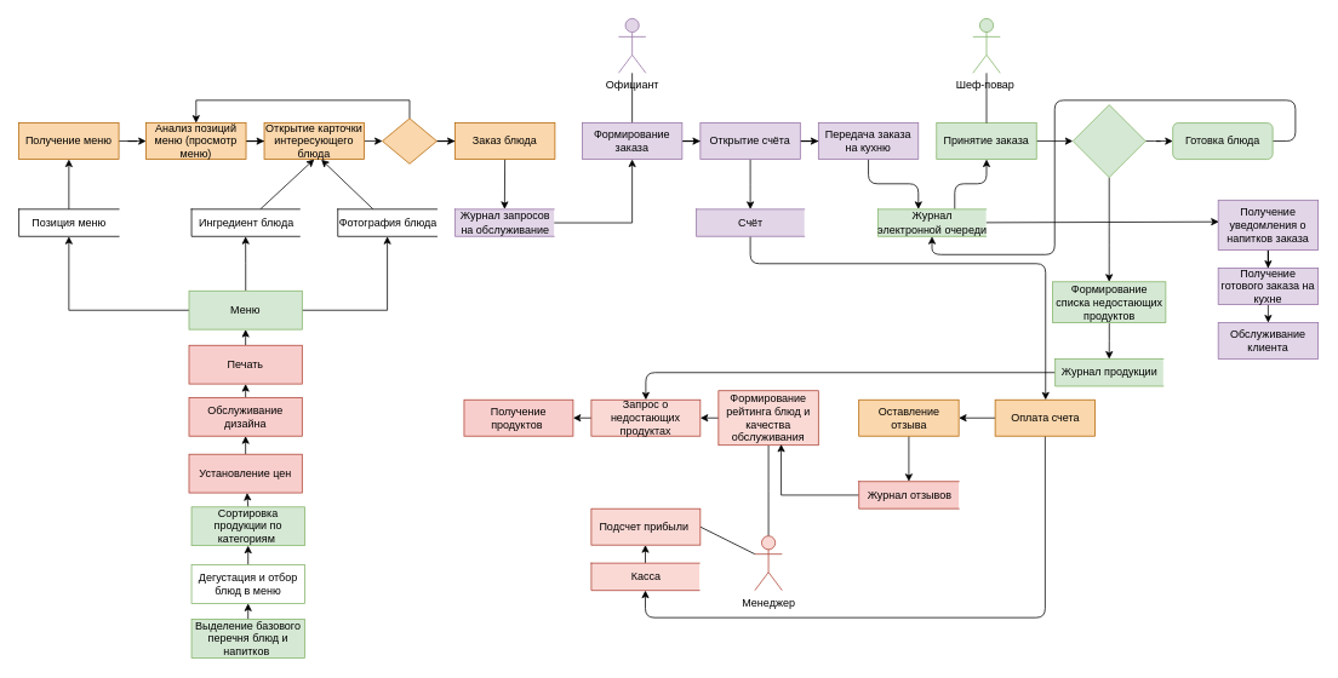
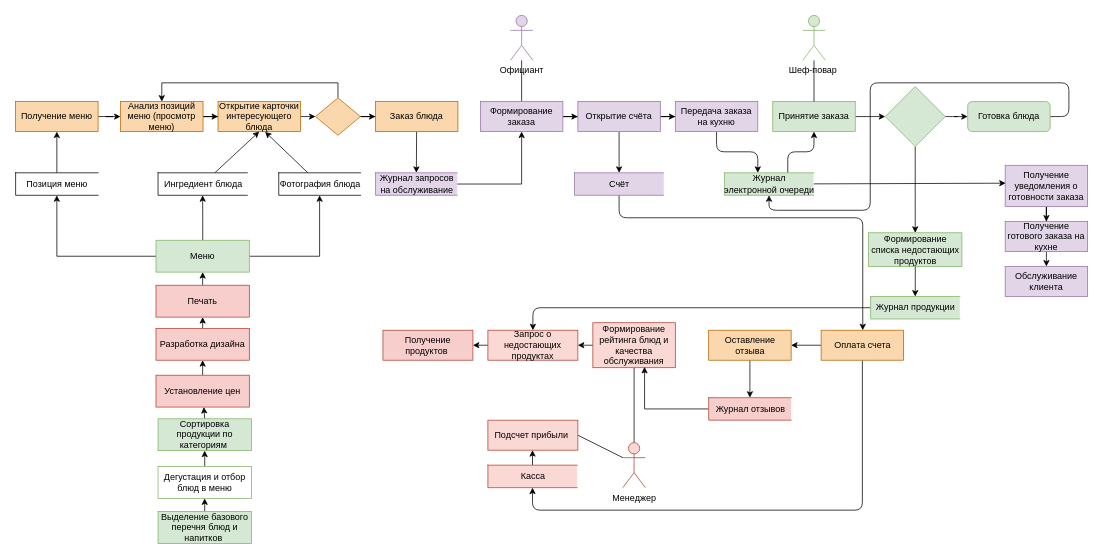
  <mxCell id="0" />
  <mxCell id="1" parent="0" />
  <mxCell id="2" value="" style="edgeStyle=orthogonalEdgeStyle;rounded=0;orthogonalLoop=1;jettySize=auto;html=1;endArrow=classic;endFill=1;strokeColor=default;" parent="1" source="3" target="5" edge="1"><mxGeometry relative="1" as="geometry" /></mxCell>
  <mxCell id="3" value="Получение меню" style="rounded=0;whiteSpace=wrap;html=1;fillColor=#fad7ac;strokeColor=#b46504;" parent="1" vertex="1"><mxGeometry x="20" y="135" width="110" height="40" as="geometry" /></mxCell>
  <mxCell id="4" value="" style="edgeStyle=orthogonalEdgeStyle;rounded=0;orthogonalLoop=1;jettySize=auto;html=1;endArrow=classic;endFill=1;strokeColor=default;" parent="1" source="5" target="7" edge="1"><mxGeometry relative="1" as="geometry" /></mxCell>
  <mxCell id="5" value="Анализ позиций меню (просмотр меню)" style="rounded=0;whiteSpace=wrap;html=1;fillColor=#fad7ac;strokeColor=#b46504;" parent="1" vertex="1"><mxGeometry x="160" y="135" width="110" height="40" as="geometry" /></mxCell>
  <mxCell id="6" style="edgeStyle=orthogonalEdgeStyle;rounded=0;orthogonalLoop=1;jettySize=auto;html=1;exitX=1;exitY=0.5;exitDx=0;exitDy=0;entryX=0;entryY=0.5;entryDx=0;entryDy=0;endArrow=classic;endFill=1;strokeColor=default;" parent="1" source="7" target="10" edge="1"><mxGeometry relative="1" as="geometry" /></mxCell>
  <mxCell id="7" value="Открытие карточки интересующего блюда" style="rounded=0;whiteSpace=wrap;html=1;fillColor=#fad7ac;strokeColor=#b46504;" parent="1" vertex="1"><mxGeometry x="290" y="135" width="110" height="40" as="geometry" /></mxCell>
  <mxCell id="8" style="edgeStyle=orthogonalEdgeStyle;rounded=0;orthogonalLoop=1;jettySize=auto;html=1;exitX=0.5;exitY=0;exitDx=0;exitDy=0;entryX=0.5;entryY=0;entryDx=0;entryDy=0;endArrow=classic;endFill=1;strokeColor=default;" parent="1" source="10" target="5" edge="1"><mxGeometry relative="1" as="geometry" /></mxCell>
  <mxCell id="9" style="edgeStyle=orthogonalEdgeStyle;rounded=0;orthogonalLoop=1;jettySize=auto;html=1;exitX=1;exitY=0.5;exitDx=0;exitDy=0;endArrow=classic;endFill=1;strokeColor=default;" parent="1" source="10" target="12" edge="1"><mxGeometry relative="1" as="geometry" /></mxCell>
  <mxCell id="10" value="" style="rhombus;whiteSpace=wrap;html=1;rounded=0;fillColor=#fad7ac;strokeColor=#b46504;" parent="1" vertex="1"><mxGeometry x="420" y="130" width="60" height="50" as="geometry" /></mxCell>
  <mxCell id="11" value="" style="edgeStyle=none;rounded=0;orthogonalLoop=1;jettySize=auto;html=1;" parent="1" source="12" target="51" edge="1"><mxGeometry relative="1" as="geometry" /></mxCell>
  <mxCell id="12" value="Заказ блюда" style="rounded=0;whiteSpace=wrap;html=1;fillColor=#fad7ac;strokeColor=#b46504;" parent="1" vertex="1"><mxGeometry x="500" y="135" width="110" height="40" as="geometry" /></mxCell>
  <mxCell id="13" value="" style="edgeStyle=orthogonalEdgeStyle;rounded=0;orthogonalLoop=1;jettySize=auto;html=1;endArrow=none;endFill=0;strokeColor=default;" parent="1" source="14" target="16" edge="1"><mxGeometry relative="1" as="geometry" /></mxCell>
  <mxCell id="14" value="Официант" style="shape=umlActor;verticalLabelPosition=bottom;verticalAlign=top;html=1;outlineConnect=0;rounded=0;fillColor=#e1d5e7;strokeColor=#9673a6;" parent="1" vertex="1"><mxGeometry x="680" y="20" width="30" height="60" as="geometry" /></mxCell>
  <mxCell id="15" style="edgeStyle=orthogonalEdgeStyle;rounded=0;orthogonalLoop=1;jettySize=auto;html=1;exitX=1;exitY=0.5;exitDx=0;exitDy=0;endArrow=classic;endFill=1;strokeColor=default;" parent="1" source="16" target="19" edge="1"><mxGeometry relative="1" as="geometry" /></mxCell>
  <mxCell id="16" value="Формирование заказа" style="rounded=0;whiteSpace=wrap;html=1;fillColor=#e1d5e7;strokeColor=#9673a6;" parent="1" vertex="1"><mxGeometry x="640" y="135" width="110" height="40" as="geometry" /></mxCell>
  <mxCell id="17" style="edgeStyle=orthogonalEdgeStyle;rounded=0;orthogonalLoop=1;jettySize=auto;html=1;exitX=1;exitY=0.5;exitDx=0;exitDy=0;endArrow=classic;endFill=1;strokeColor=default;" parent="1" source="19" target="21" edge="1"><mxGeometry relative="1" as="geometry" /></mxCell>
  <mxCell id="18" style="edgeStyle=orthogonalEdgeStyle;rounded=0;orthogonalLoop=1;jettySize=auto;html=1;" parent="1" source="19" edge="1"><mxGeometry relative="1" as="geometry"><mxPoint x="825" y="230" as="targetPoint" /></mxGeometry></mxCell>
  <mxCell id="19" value="Открытие счёта" style="rounded=0;whiteSpace=wrap;html=1;fillColor=#e1d5e7;strokeColor=#9673a6;" parent="1" vertex="1"><mxGeometry x="770" y="135" width="110" height="40" as="geometry" /></mxCell>
  <mxCell id="20" value="" style="edgeStyle=orthogonalEdgeStyle;rounded=1;orthogonalLoop=1;jettySize=auto;html=1;" parent="1" source="21" target="55" edge="1"><mxGeometry relative="1" as="geometry"><Array as="points"><mxPoint x="955" y="202" /><mxPoint x="1010" y="202" /></Array></mxGeometry></mxCell>
  <mxCell id="21" value="Передача заказа на кухню" style="rounded=0;whiteSpace=wrap;html=1;fillColor=#e1d5e7;strokeColor=#9673a6;" parent="1" vertex="1"><mxGeometry x="900" y="135" width="110" height="40" as="geometry" /></mxCell>
  <mxCell id="22" value="" style="edgeStyle=orthogonalEdgeStyle;rounded=1;orthogonalLoop=1;jettySize=auto;html=1;" parent="1" source="23" target="75" edge="1"><mxGeometry relative="1" as="geometry" /></mxCell>
  <mxCell id="23" value="Принятие заказа" style="rounded=0;whiteSpace=wrap;html=1;fillColor=#d5e8d4;strokeColor=#82b366;" parent="1" vertex="1"><mxGeometry x="1030" y="135" width="110" height="40" as="geometry" /></mxCell>
  <mxCell id="24" style="edgeStyle=orthogonalEdgeStyle;rounded=0;orthogonalLoop=1;jettySize=auto;html=1;entryX=0.5;entryY=0;entryDx=0;entryDy=0;endArrow=classic;endFill=1;strokeColor=default;" parent="1" source="25" target="27" edge="1"><mxGeometry relative="1" as="geometry"><mxPoint x="1395" y="280" as="sourcePoint" /></mxGeometry></mxCell>
- <mxCell id="25" value="Получение уведомления о напитков заказа" style="rounded=0;whiteSpace=wrap;html=1;fillColor=#e1d5e7;strokeColor=#9673a6;" parent="1" vertex="1"><mxGeometry x="1340" y="220" width="110" height="55" as="geometry" /></mxCell>
+ <mxCell id="25" value="Получение уведомления о готовности заказа" style="rounded=0;whiteSpace=wrap;html=1;fillColor=#e1d5e7;strokeColor=#9673a6;" parent="1" vertex="1"><mxGeometry x="1340" y="220" width="110" height="55" as="geometry" /></mxCell>
  <mxCell id="26" style="edgeStyle=orthogonalEdgeStyle;rounded=0;orthogonalLoop=1;jettySize=auto;html=1;exitX=0.5;exitY=1;exitDx=0;exitDy=0;entryX=0.5;entryY=0;entryDx=0;entryDy=0;endArrow=classic;endFill=1;strokeColor=default;" parent="1" source="27" target="28" edge="1"><mxGeometry relative="1" as="geometry" /></mxCell>
  <mxCell id="27" value="Получение готового заказа на кухне" style="rounded=0;whiteSpace=wrap;html=1;fillColor=#e1d5e7;strokeColor=#9673a6;" parent="1" vertex="1"><mxGeometry x="1340" y="295" width="110" height="40" as="geometry" /></mxCell>
  <mxCell id="28" value="Обслуживание клиента" style="rounded=0;whiteSpace=wrap;html=1;fillColor=#e1d5e7;strokeColor=#9673a6;" parent="1" vertex="1"><mxGeometry x="1340" y="355" width="110" height="40" as="geometry" /></mxCell>
  <mxCell id="29" style="edgeStyle=orthogonalEdgeStyle;rounded=0;orthogonalLoop=1;jettySize=auto;html=1;exitX=0;exitY=0.5;exitDx=0;exitDy=0;endArrow=classic;endFill=1;strokeColor=default;" parent="1" source="31" target="33" edge="1"><mxGeometry relative="1" as="geometry" /></mxCell>
  <mxCell id="30" style="edgeStyle=orthogonalEdgeStyle;rounded=1;orthogonalLoop=1;jettySize=auto;html=1;entryX=0.5;entryY=1;entryDx=0;entryDy=0;startArrow=none;startFill=0;endArrow=classic;endFill=1;" parent="1" source="31" target="59" edge="1"><mxGeometry relative="1" as="geometry"><Array as="points"><mxPoint x="1150" y="680" /><mxPoint x="710" y="680" /></Array></mxGeometry></mxCell>
  <mxCell id="31" value="Оплата счета" style="rounded=0;whiteSpace=wrap;html=1;fillColor=#fad7ac;strokeColor=#b46504;" parent="1" vertex="1"><mxGeometry x="1094.5" y="440" width="110" height="40" as="geometry" /></mxCell>
  <mxCell id="32" value="" style="edgeStyle=orthogonalEdgeStyle;rounded=0;orthogonalLoop=1;jettySize=auto;html=1;" parent="1" source="33" target="57" edge="1"><mxGeometry relative="1" as="geometry" /></mxCell>
  <mxCell id="33" value="Оставление отзыва" style="rounded=0;whiteSpace=wrap;html=1;fillColor=#fad7ac;strokeColor=#b46504;" parent="1" vertex="1"><mxGeometry x="944.5" y="440" width="110" height="40" as="geometry" /></mxCell>
  <mxCell id="34" value="" style="edgeStyle=orthogonalEdgeStyle;rounded=0;orthogonalLoop=1;jettySize=auto;html=1;endArrow=none;endFill=0;strokeColor=default;" parent="1" source="36" edge="1"><mxGeometry relative="1" as="geometry"><mxPoint x="845" y="490" as="targetPoint" /></mxGeometry></mxCell>
  <mxCell id="35" style="rounded=0;orthogonalLoop=1;jettySize=auto;html=1;exitX=0;exitY=0.333;exitDx=0;exitDy=0;exitPerimeter=0;entryX=1;entryY=0.5;entryDx=0;entryDy=0;endArrow=none;endFill=0;" parent="1" source="36" target="43" edge="1"><mxGeometry relative="1" as="geometry" /></mxCell>
  <mxCell id="36" value="Менеджер" style="shape=umlActor;verticalLabelPosition=bottom;verticalAlign=top;html=1;outlineConnect=0;rounded=0;fillColor=#fad9d5;strokeColor=#ae4132;" parent="1" vertex="1"><mxGeometry x="830" y="590" width="30" height="60" as="geometry" /></mxCell>
  <mxCell id="37" style="edgeStyle=orthogonalEdgeStyle;rounded=0;orthogonalLoop=1;jettySize=auto;html=1;exitX=0;exitY=0.5;exitDx=0;exitDy=0;entryX=1;entryY=0.5;entryDx=0;entryDy=0;endArrow=classic;endFill=1;strokeColor=default;" parent="1" source="39" edge="1"><mxGeometry relative="1" as="geometry"><mxPoint x="630" y="460" as="targetPoint" /></mxGeometry></mxCell>
  <mxCell id="38" style="edgeStyle=orthogonalEdgeStyle;rounded=1;orthogonalLoop=1;jettySize=auto;html=1;entryX=0;entryY=0.5;entryDx=0;entryDy=0;startArrow=classic;startFill=1;endArrow=none;endFill=0;" parent="1" source="39" target="66" edge="1"><mxGeometry relative="1" as="geometry"><Array as="points"><mxPoint x="710" y="410" /></Array></mxGeometry></mxCell>
  <mxCell id="39" value="Запрос о недостающих продуктах" style="rounded=0;whiteSpace=wrap;html=1;fillColor=#fad9d5;strokeColor=#ae4132;" parent="1" vertex="1"><mxGeometry x="650" y="440" width="120" height="40" as="geometry" /></mxCell>
  <mxCell id="40" style="edgeStyle=none;rounded=0;orthogonalLoop=1;jettySize=auto;html=1;exitX=0;exitY=0.5;exitDx=0;exitDy=0;endArrow=classic;endFill=1;strokeColor=default;" parent="1" source="41" target="39" edge="1"><mxGeometry relative="1" as="geometry" /></mxCell>
  <mxCell id="41" value="Формирование рейтинга блюд и качества обслуживания" style="rounded=0;whiteSpace=wrap;html=1;fillColor=#fad9d5;strokeColor=#ae4132;" parent="1" vertex="1"><mxGeometry x="790" y="430" width="110" height="60" as="geometry" /></mxCell>
  <mxCell id="42" value="&lt;span style=&quot;font-weight: normal&quot;&gt;Получение продуктов&amp;nbsp;&lt;/span&gt;" style="rounded=0;whiteSpace=wrap;html=1;fillColor=#f8cecc;strokeColor=#ae4132;fontStyle=1" parent="1" vertex="1"><mxGeometry x="510" y="440" width="120" height="40" as="geometry" /></mxCell>
  <mxCell id="43" value="&lt;span style=&quot;font-weight: normal&quot;&gt;Подсчет прибыли&amp;nbsp;&lt;/span&gt;" style="rounded=0;whiteSpace=wrap;html=1;fillColor=#fad9d5;strokeColor=#ae4132;fontStyle=1" parent="1" vertex="1"><mxGeometry x="650" y="560" width="120" height="40" as="geometry" /></mxCell>
  <mxCell id="44" value="" style="edgeStyle=orthogonalEdgeStyle;rounded=0;orthogonalLoop=1;jettySize=auto;html=1;" parent="1" source="45" target="3" edge="1"><mxGeometry relative="1" as="geometry" /></mxCell>
  <mxCell id="45" value="Позиция меню" style="html=1;dashed=0;whitespace=wrap;shape=partialRectangle;right=0;" parent="1" vertex="1"><mxGeometry x="20" y="230" width="110" height="30" as="geometry" /></mxCell>
  <mxCell id="46" style="rounded=0;orthogonalLoop=1;jettySize=auto;html=1;entryX=0.5;entryY=1;entryDx=0;entryDy=0;" parent="1" source="47" target="7" edge="1"><mxGeometry relative="1" as="geometry" /></mxCell>
  <mxCell id="47" value="Ингредиент блюда" style="html=1;dashed=0;whitespace=wrap;shape=partialRectangle;right=0;" parent="1" vertex="1"><mxGeometry x="210" y="230" width="119" height="30" as="geometry" /></mxCell>
  <mxCell id="48" style="edgeStyle=none;rounded=0;orthogonalLoop=1;jettySize=auto;html=1;entryX=0.571;entryY=1.008;entryDx=0;entryDy=0;entryPerimeter=0;" parent="1" source="49" target="7" edge="1"><mxGeometry relative="1" as="geometry" /></mxCell>
  <mxCell id="49" value="Фотография блюда" style="html=1;dashed=0;whitespace=wrap;shape=partialRectangle;right=0;" parent="1" vertex="1"><mxGeometry x="371" y="230" width="109" height="30" as="geometry" /></mxCell>
  <mxCell id="50" style="edgeStyle=orthogonalEdgeStyle;rounded=0;orthogonalLoop=1;jettySize=auto;html=1;entryX=0.5;entryY=1;entryDx=0;entryDy=0;" parent="1" source="51" target="16" edge="1"><mxGeometry relative="1" as="geometry" /></mxCell>
  <mxCell id="51" value="Журнал запросов&lt;br&gt;на обслуживание" style="html=1;dashed=0;whitespace=wrap;shape=partialRectangle;right=0;fillColor=#e1d5e7;strokeColor=#9673a6;" parent="1" vertex="1"><mxGeometry x="500" y="230" width="109" height="30" as="geometry" /></mxCell>
  <mxCell id="52" style="edgeStyle=none;rounded=0;orthogonalLoop=1;jettySize=auto;html=1;exitX=0.5;exitY=0;exitDx=0;exitDy=0;" parent="1" source="49" target="49" edge="1"><mxGeometry relative="1" as="geometry" /></mxCell>
  <mxCell id="53" style="edgeStyle=orthogonalEdgeStyle;rounded=1;orthogonalLoop=1;jettySize=auto;html=1;entryX=0.5;entryY=1;entryDx=0;entryDy=0;" parent="1" source="55" target="23" edge="1"><mxGeometry relative="1" as="geometry"><Array as="points"><mxPoint x="1050" y="202" /><mxPoint x="1085" y="202" /></Array></mxGeometry></mxCell>
  <mxCell id="54" style="edgeStyle=none;rounded=0;orthogonalLoop=1;jettySize=auto;html=1;startArrow=none;startFill=0;endArrow=classic;endFill=1;entryX=0.006;entryY=0.434;entryDx=0;entryDy=0;entryPerimeter=0;" parent="1" source="55" target="25" edge="1"><mxGeometry relative="1" as="geometry"><mxPoint x="1150" y="245" as="targetPoint" /></mxGeometry></mxCell>
  <mxCell id="55" value="Журнал &lt;br&gt;электронной очереди" style="html=1;dashed=0;whitespace=wrap;shape=partialRectangle;right=0;fillColor=#d5e8d4;strokeColor=#82b366;" parent="1" vertex="1"><mxGeometry x="965.5" y="230" width="119" height="30" as="geometry" /></mxCell>
  <mxCell id="56" style="edgeStyle=orthogonalEdgeStyle;rounded=0;orthogonalLoop=1;jettySize=auto;html=1;entryX=0.627;entryY=0.983;entryDx=0;entryDy=0;entryPerimeter=0;" parent="1" source="57" target="41" edge="1"><mxGeometry relative="1" as="geometry" /></mxCell>
  <mxCell id="57" value="Журнал отзывов" style="html=1;dashed=0;whitespace=wrap;shape=partialRectangle;right=0;fillColor=#f8cecc;strokeColor=#ae4132;" parent="1" vertex="1"><mxGeometry x="944.5" y="530" width="110" height="30" as="geometry" /></mxCell>
  <mxCell id="58" value="" style="edgeStyle=orthogonalEdgeStyle;rounded=0;orthogonalLoop=1;jettySize=auto;html=1;" parent="1" source="59" target="43" edge="1"><mxGeometry relative="1" as="geometry" /></mxCell>
  <mxCell id="59" value="Касса" style="html=1;dashed=0;whitespace=wrap;shape=partialRectangle;right=0;fillColor=#fad9d5;strokeColor=#ae4132;" parent="1" vertex="1"><mxGeometry x="650" y="620" width="119" height="30" as="geometry" /></mxCell>
  <mxCell id="60" style="edgeStyle=none;rounded=0;orthogonalLoop=1;jettySize=auto;html=1;entryX=0.5;entryY=0;entryDx=0;entryDy=0;endArrow=none;endFill=0;" parent="1" source="61" target="23" edge="1"><mxGeometry relative="1" as="geometry" /></mxCell>
  <mxCell id="61" value="Шеф-повар&amp;nbsp;" style="shape=umlActor;verticalLabelPosition=bottom;verticalAlign=top;html=1;outlineConnect=0;fillColor=#d5e8d4;strokeColor=#82b366;" parent="1" vertex="1"><mxGeometry x="1070" y="20" width="30" height="60" as="geometry" /></mxCell>
  <mxCell id="62" style="edgeStyle=orthogonalEdgeStyle;rounded=1;orthogonalLoop=1;jettySize=auto;html=1;" parent="1" source="63" target="55" edge="1"><mxGeometry relative="1" as="geometry"><Array as="points"><mxPoint x="1425" y="155" /><mxPoint x="1425" y="110" /><mxPoint x="1160" y="110" /><mxPoint x="1160" y="280" /><mxPoint x="1025" y="280" /></Array></mxGeometry></mxCell>
  <mxCell id="63" value="Готовка блюда" style="whiteSpace=wrap;html=1;fillColor=#d5e8d4;strokeColor=#82b366;rounded=1;" parent="1" vertex="1"><mxGeometry x="1290" y="135" width="110" height="40" as="geometry" /></mxCell>
  <mxCell id="64" value="" style="edgeStyle=orthogonalEdgeStyle;rounded=0;orthogonalLoop=1;jettySize=auto;html=1;startArrow=none;startFill=0;endArrow=classic;endFill=1;" parent="1" source="65" target="66" edge="1"><mxGeometry relative="1" as="geometry" /></mxCell>
  <mxCell id="65" value="Формирование списка недостающих продуктов" style="rounded=0;whiteSpace=wrap;html=1;fillColor=#d5e8d4;strokeColor=#82b366;" parent="1" vertex="1"><mxGeometry x="1157.75" y="310" width="124.5" height="45" as="geometry" /></mxCell>
  <mxCell id="66" value="Журнал продукции" style="html=1;dashed=0;whitespace=wrap;shape=partialRectangle;right=0;fillColor=#d5e8d4;strokeColor=#82b366;" parent="1" vertex="1"><mxGeometry x="1160.5" y="395" width="119" height="30" as="geometry" /></mxCell>
  <mxCell id="67" style="edgeStyle=orthogonalEdgeStyle;rounded=1;orthogonalLoop=1;jettySize=auto;html=1;startArrow=none;startFill=0;endArrow=classic;endFill=1;" parent="1" source="68" target="31" edge="1"><mxGeometry relative="1" as="geometry"><Array as="points"><mxPoint x="825" y="290" /><mxPoint x="1150" y="290" /></Array></mxGeometry></mxCell>
  <mxCell id="68" value="Счёт" style="html=1;dashed=0;whitespace=wrap;shape=partialRectangle;right=0;fillColor=#e1d5e7;strokeColor=#9673a6;" parent="1" vertex="1"><mxGeometry x="765.5" y="230" width="119" height="30" as="geometry" /></mxCell>
  <mxCell id="69" value="" style="edgeStyle=orthogonalEdgeStyle;rounded=0;orthogonalLoop=1;jettySize=auto;html=1;startArrow=none;startFill=0;endArrow=classic;endFill=1;" parent="1" source="72" target="47" edge="1"><mxGeometry relative="1" as="geometry" /></mxCell>
  <mxCell id="70" style="edgeStyle=orthogonalEdgeStyle;rounded=0;orthogonalLoop=1;jettySize=auto;html=1;entryX=0.5;entryY=1;entryDx=0;entryDy=0;startArrow=none;startFill=0;endArrow=classic;endFill=1;" parent="1" source="72" target="45" edge="1"><mxGeometry relative="1" as="geometry" /></mxCell>
  <mxCell id="71" style="edgeStyle=orthogonalEdgeStyle;rounded=0;orthogonalLoop=1;jettySize=auto;html=1;entryX=0.5;entryY=1;entryDx=0;entryDy=0;startArrow=none;startFill=0;endArrow=classic;endFill=1;" parent="1" source="72" target="49" edge="1"><mxGeometry relative="1" as="geometry" /></mxCell>
  <mxCell id="72" value="Меню" style="rounded=0;whiteSpace=wrap;html=1;fillColor=#d5e8d4;strokeColor=#82b366;" parent="1" vertex="1"><mxGeometry x="207.25" y="320" width="124.5" height="42.5" as="geometry" /></mxCell>
  <mxCell id="73" style="edgeStyle=orthogonalEdgeStyle;rounded=1;orthogonalLoop=1;jettySize=auto;html=1;" parent="1" source="75" target="63" edge="1"><mxGeometry relative="1" as="geometry" /></mxCell>
  <mxCell id="74" style="rounded=1;orthogonalLoop=1;jettySize=auto;html=1;entryX=0.5;entryY=0;entryDx=0;entryDy=0;exitX=0.5;exitY=1;exitDx=0;exitDy=0;" edge="1" parent="1" source="75" target="65"><mxGeometry relative="1" as="geometry"><Array as="points"><mxPoint x="1220" y="260" /></Array></mxGeometry></mxCell>
  <mxCell id="75" value="" style="rhombus;whiteSpace=wrap;html=1;rounded=0;strokeColor=#82b366;fillColor=#d5e8d4;" parent="1" vertex="1"><mxGeometry x="1180" y="115" width="80" height="80" as="geometry" /></mxCell>
  <mxCell id="76" style="edgeStyle=none;rounded=1;orthogonalLoop=1;jettySize=auto;html=1;exitX=0.5;exitY=0;exitDx=0;exitDy=0;entryX=0.5;entryY=1;entryDx=0;entryDy=0;" edge="1" parent="1" source="77" target="81"><mxGeometry relative="1" as="geometry" /></mxCell>
  <mxCell id="77" value="Дегустация и отбор блюд в меню" style="rounded=0;whiteSpace=wrap;html=1;fillColor=#ffffff;strokeColor=#82b366;" vertex="1" parent="1"><mxGeometry x="210" y="621.88" width="124.5" height="42.5" as="geometry" /></mxCell>
  <mxCell id="78" style="edgeStyle=none;rounded=1;orthogonalLoop=1;jettySize=auto;html=1;exitX=0.5;exitY=0;exitDx=0;exitDy=0;" edge="1" parent="1" source="79" target="85"><mxGeometry relative="1" as="geometry" /></mxCell>
  <mxCell id="79" value="Установление цен" style="rounded=0;whiteSpace=wrap;html=1;fillColor=#f8cecc;strokeColor=#ae4132;" vertex="1" parent="1"><mxGeometry x="207.25" y="500" width="124.5" height="42.5" as="geometry" /></mxCell>
  <mxCell id="80" style="edgeStyle=none;rounded=1;orthogonalLoop=1;jettySize=auto;html=1;exitX=0.5;exitY=0;exitDx=0;exitDy=0;" edge="1" parent="1" source="81" target="79"><mxGeometry relative="1" as="geometry" /></mxCell>
  <mxCell id="81" value="Сортировка продукции по категориям&amp;nbsp;" style="rounded=0;whiteSpace=wrap;html=1;fillColor=#d5e8d4;strokeColor=#82b366;" vertex="1" parent="1"><mxGeometry x="210" y="558.13" width="124.5" height="42.5" as="geometry" /></mxCell>
  <mxCell id="82" style="edgeStyle=none;rounded=1;orthogonalLoop=1;jettySize=auto;html=1;exitX=0.5;exitY=0;exitDx=0;exitDy=0;" edge="1" parent="1" source="83" target="77"><mxGeometry relative="1" as="geometry" /></mxCell>
  <mxCell id="83" value="Выделение базового перечня блюд и напитков&amp;nbsp;" style="rounded=0;whiteSpace=wrap;html=1;fillColor=#d5e8d4;strokeColor=#82b366;" vertex="1" parent="1"><mxGeometry x="210" y="681.88" width="124.5" height="42.5" as="geometry" /></mxCell>
  <mxCell id="84" style="edgeStyle=none;rounded=1;orthogonalLoop=1;jettySize=auto;html=1;exitX=0.5;exitY=0;exitDx=0;exitDy=0;" edge="1" parent="1" source="85" target="87"><mxGeometry relative="1" as="geometry" /></mxCell>
- <mxCell id="85" value="Обслуживание дизайна" style="rounded=0;whiteSpace=wrap;html=1;fillColor=#f8cecc;strokeColor=#ae4132;" vertex="1" parent="1"><mxGeometry x="207.25" y="437.5" width="124.5" height="42.5" as="geometry" /></mxCell>
+ <mxCell id="85" value="Разработка дизайна" style="rounded=0;whiteSpace=wrap;html=1;fillColor=#f8cecc;strokeColor=#ae4132;" vertex="1" parent="1"><mxGeometry x="207.25" y="437.5" width="124.5" height="42.5" as="geometry" /></mxCell>
  <mxCell id="86" style="edgeStyle=none;rounded=1;orthogonalLoop=1;jettySize=auto;html=1;exitX=0.5;exitY=0;exitDx=0;exitDy=0;" edge="1" parent="1" source="87" target="72"><mxGeometry relative="1" as="geometry" /></mxCell>
  <mxCell id="87" value="Печать" style="rounded=0;whiteSpace=wrap;html=1;fillColor=#f8cecc;strokeColor=#ae4132;" vertex="1" parent="1"><mxGeometry x="207.25" y="380" width="124.5" height="42.5" as="geometry" /></mxCell>
